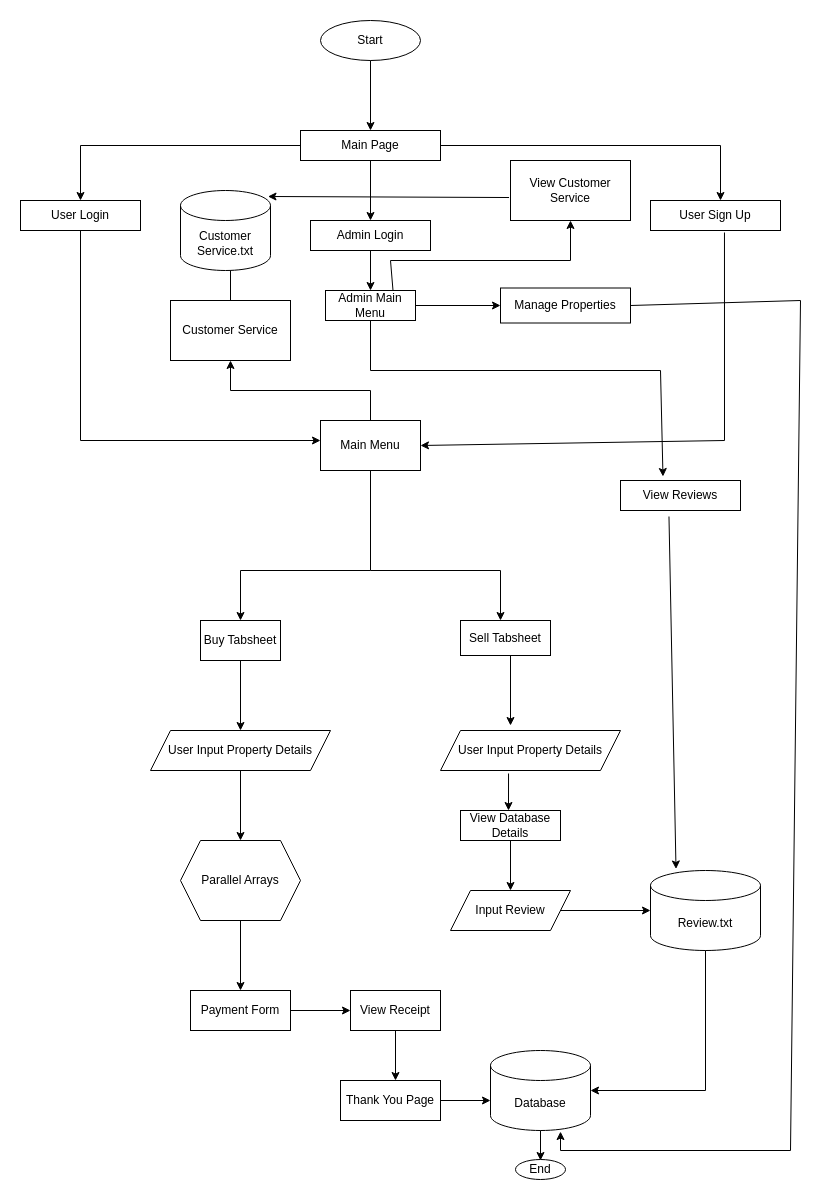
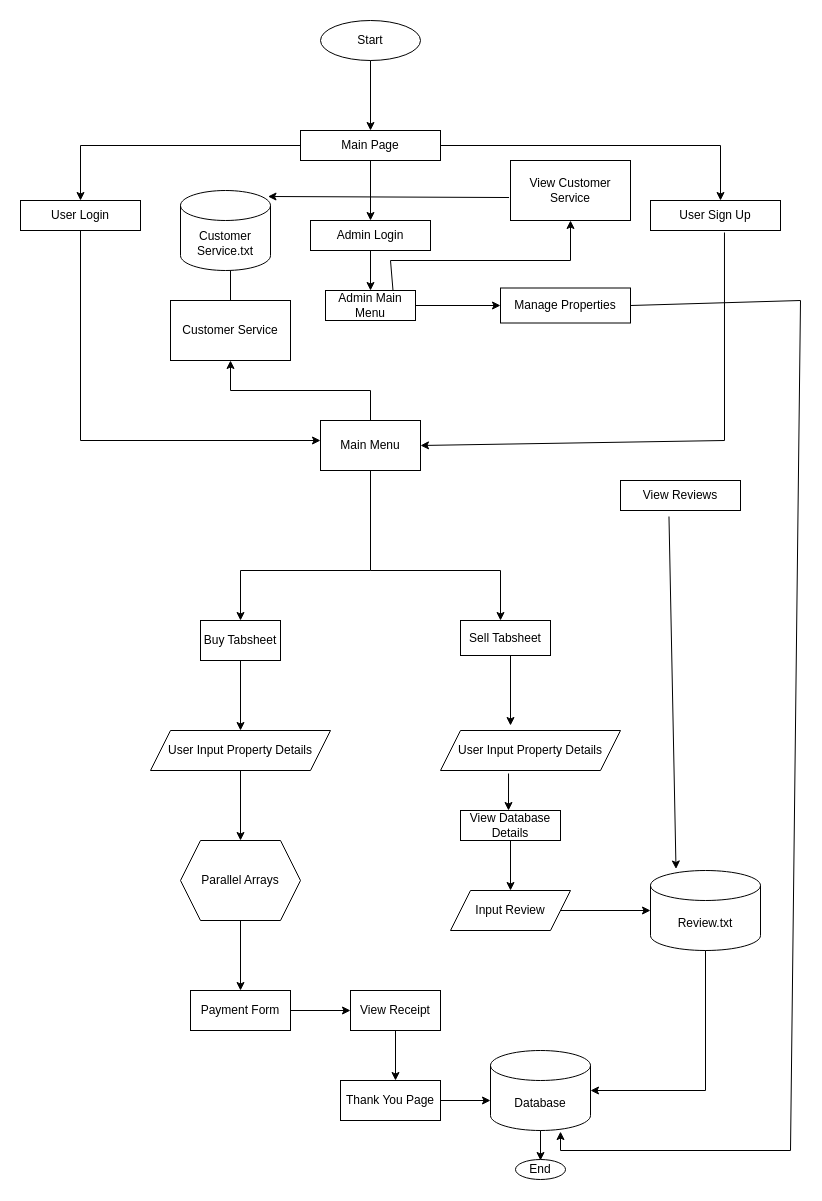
  <mxCell id="0" />
  <mxCell id="1" parent="0" />
  <mxCell id="2" value="Start" style="ellipse;whiteSpace=wrap;html=1;" parent="1" vertex="1"><mxGeometry x="320" y="20" width="100" height="40" as="geometry" /></mxCell>
  <mxCell id="3" value="" style="endArrow=classic;html=1;rounded=0;exitX=0.5;exitY=1;exitDx=0;exitDy=0;" parent="1" source="2" edge="1"><mxGeometry width="50" height="50" relative="1" as="geometry"><mxPoint x="370" y="300" as="sourcePoint" /><mxPoint x="370" y="130" as="targetPoint" /></mxGeometry></mxCell>
  <mxCell id="4" value="Main Page" style="rounded=0;whiteSpace=wrap;html=1;" parent="1" vertex="1"><mxGeometry x="300" y="130" width="140" height="30" as="geometry" /></mxCell>
  <mxCell id="5" value="" style="endArrow=classic;html=1;rounded=0;exitX=0;exitY=0.5;exitDx=0;exitDy=0;" parent="1" source="4" edge="1"><mxGeometry width="50" height="50" relative="1" as="geometry"><mxPoint x="370" y="300" as="sourcePoint" /><mxPoint x="80" y="200" as="targetPoint" /><Array as="points"><mxPoint x="80" y="145" /></Array></mxGeometry></mxCell>
  <mxCell id="6" value="" style="endArrow=classic;html=1;rounded=0;exitX=1;exitY=0.5;exitDx=0;exitDy=0;" parent="1" source="4" edge="1"><mxGeometry width="50" height="50" relative="1" as="geometry"><mxPoint x="370" y="300" as="sourcePoint" /><mxPoint x="720" y="200" as="targetPoint" /><Array as="points"><mxPoint x="720" y="145" /></Array></mxGeometry></mxCell>
  <mxCell id="7" value="User Login" style="rounded=0;whiteSpace=wrap;html=1;" parent="1" vertex="1"><mxGeometry x="20" y="200" width="120" height="30" as="geometry" /></mxCell>
  <mxCell id="8" value="User Sign Up" style="rounded=0;whiteSpace=wrap;html=1;" parent="1" vertex="1"><mxGeometry x="650" y="200" width="130" height="30" as="geometry" /></mxCell>
  <mxCell id="9" value="Admin Login" style="rounded=0;whiteSpace=wrap;html=1;" parent="1" vertex="1"><mxGeometry x="310" y="220" width="120" height="30" as="geometry" /></mxCell>
  <mxCell id="10" value="" style="endArrow=classic;html=1;rounded=0;exitX=0.5;exitY=1;exitDx=0;exitDy=0;entryX=0.5;entryY=0;entryDx=0;entryDy=0;" edge="1" parent="1" source="4" target="9"><mxGeometry width="50" height="50" relative="1" as="geometry"><mxPoint x="370" y="300" as="sourcePoint" /><mxPoint x="420" y="250" as="targetPoint" /></mxGeometry></mxCell>
  <mxCell id="11" value="" style="endArrow=classic;html=1;rounded=0;exitX=0.5;exitY=1;exitDx=0;exitDy=0;" edge="1" parent="1" source="7"><mxGeometry width="50" height="50" relative="1" as="geometry"><mxPoint x="70" y="240" as="sourcePoint" /><mxPoint x="320" y="440" as="targetPoint" /><Array as="points"><mxPoint x="80" y="440" /></Array></mxGeometry></mxCell>
  <mxCell id="12" value="Main Menu" style="rounded=0;whiteSpace=wrap;html=1;" vertex="1" parent="1"><mxGeometry x="320" y="420" width="100" height="50" as="geometry" /></mxCell>
  <mxCell id="13" value="" style="endArrow=classic;html=1;rounded=0;exitX=0.569;exitY=1.067;exitDx=0;exitDy=0;exitPerimeter=0;entryX=1;entryY=0.5;entryDx=0;entryDy=0;" edge="1" parent="1" source="8" target="12"><mxGeometry width="50" height="50" relative="1" as="geometry"><mxPoint x="370" y="440" as="sourcePoint" /><mxPoint x="430" y="440" as="targetPoint" /><Array as="points"><mxPoint x="724" y="440" /></Array></mxGeometry></mxCell>
  <mxCell id="14" value="" style="endArrow=classic;html=1;rounded=0;exitX=0.5;exitY=1;exitDx=0;exitDy=0;" edge="1" parent="1" source="12"><mxGeometry width="50" height="50" relative="1" as="geometry"><mxPoint x="260" y="440" as="sourcePoint" /><mxPoint x="240" y="620" as="targetPoint" /><Array as="points"><mxPoint x="370" y="570" /><mxPoint x="240" y="570" /></Array></mxGeometry></mxCell>
  <mxCell id="15" value="" style="endArrow=classic;html=1;rounded=0;" edge="1" parent="1"><mxGeometry width="50" height="50" relative="1" as="geometry"><mxPoint x="370" y="570" as="sourcePoint" /><mxPoint x="500" y="620" as="targetPoint" /><Array as="points"><mxPoint x="500" y="570" /></Array></mxGeometry></mxCell>
  <mxCell id="16" value="Buy Tabsheet" style="rounded=0;whiteSpace=wrap;html=1;" vertex="1" parent="1"><mxGeometry x="200" y="620" width="80" height="40" as="geometry" /></mxCell>
  <mxCell id="17" value="Sell Tabsheet" style="rounded=0;whiteSpace=wrap;html=1;" vertex="1" parent="1"><mxGeometry x="460" y="620" width="90" height="35" as="geometry" /></mxCell>
  <mxCell id="18" value="" style="endArrow=classic;html=1;rounded=0;exitX=0.5;exitY=1;exitDx=0;exitDy=0;" edge="1" parent="1" source="16"><mxGeometry width="50" height="50" relative="1" as="geometry"><mxPoint x="260" y="730" as="sourcePoint" /><mxPoint x="240" y="730" as="targetPoint" /></mxGeometry></mxCell>
  <mxCell id="19" value="User Input Property Details" style="shape=parallelogram;perimeter=parallelogramPerimeter;whiteSpace=wrap;html=1;fixedSize=1;" vertex="1" parent="1"><mxGeometry x="150" y="730" width="180" height="40" as="geometry" /></mxCell>
  <mxCell id="20" value="User Input Property Details" style="shape=parallelogram;perimeter=parallelogramPerimeter;whiteSpace=wrap;html=1;fixedSize=1;" vertex="1" parent="1"><mxGeometry x="440" y="730" width="180" height="40" as="geometry" /></mxCell>
  <mxCell id="21" value="" style="endArrow=classic;html=1;rounded=0;exitX=0.5;exitY=1;exitDx=0;exitDy=0;" edge="1" parent="1"><mxGeometry width="50" height="50" relative="1" as="geometry"><mxPoint x="510" y="655" as="sourcePoint" /><mxPoint x="510" y="725" as="targetPoint" /></mxGeometry></mxCell>
  <mxCell id="22" value="" style="endArrow=classic;html=1;rounded=0;exitX=0.5;exitY=1;exitDx=0;exitDy=0;" edge="1" parent="1" source="19"><mxGeometry width="50" height="50" relative="1" as="geometry"><mxPoint x="260" y="730" as="sourcePoint" /><mxPoint x="240" y="840" as="targetPoint" /></mxGeometry></mxCell>
  <mxCell id="23" value="Parallel Arrays" style="shape=hexagon;perimeter=hexagonPerimeter2;whiteSpace=wrap;html=1;fixedSize=1;" vertex="1" parent="1"><mxGeometry x="180" y="840" width="120" height="80" as="geometry" /></mxCell>
  <mxCell id="24" value="" style="endArrow=classic;html=1;rounded=0;exitX=0.5;exitY=1;exitDx=0;exitDy=0;" edge="1" parent="1" source="23"><mxGeometry width="50" height="50" relative="1" as="geometry"><mxPoint x="260" y="830" as="sourcePoint" /><mxPoint x="240" y="990" as="targetPoint" /></mxGeometry></mxCell>
  <mxCell id="25" value="Payment Form" style="rounded=0;whiteSpace=wrap;html=1;" vertex="1" parent="1"><mxGeometry x="190" y="990" width="100" height="40" as="geometry" /></mxCell>
  <mxCell id="26" value="" style="endArrow=classic;html=1;rounded=0;exitX=1;exitY=0.5;exitDx=0;exitDy=0;" edge="1" parent="1" source="25"><mxGeometry width="50" height="50" relative="1" as="geometry"><mxPoint x="260" y="1030" as="sourcePoint" /><mxPoint x="350" y="1010" as="targetPoint" /></mxGeometry></mxCell>
  <mxCell id="27" value="View Receipt" style="rounded=0;whiteSpace=wrap;html=1;" vertex="1" parent="1"><mxGeometry x="350" y="990" width="90" height="40" as="geometry" /></mxCell>
  <mxCell id="28" value="" style="endArrow=classic;html=1;rounded=0;exitX=0.5;exitY=1;exitDx=0;exitDy=0;" edge="1" parent="1" source="27"><mxGeometry width="50" height="50" relative="1" as="geometry"><mxPoint x="250" y="1120" as="sourcePoint" /><mxPoint x="395" y="1080" as="targetPoint" /></mxGeometry></mxCell>
  <mxCell id="29" value="Thank You Page" style="rounded=0;whiteSpace=wrap;html=1;" vertex="1" parent="1"><mxGeometry x="340" y="1080" width="100" height="40" as="geometry" /></mxCell>
  <mxCell id="30" value="" style="endArrow=classic;html=1;rounded=0;" edge="1" parent="1"><mxGeometry width="50" height="50" relative="1" as="geometry"><mxPoint x="440" y="1100" as="sourcePoint" /><mxPoint x="490" y="1100" as="targetPoint" /></mxGeometry></mxCell>
  <mxCell id="31" value="Database" style="shape=cylinder3;whiteSpace=wrap;html=1;boundedLbl=1;backgroundOutline=1;size=15;" vertex="1" parent="1"><mxGeometry x="490" y="1050" width="100" height="80" as="geometry" /></mxCell>
  <mxCell id="32" value="" style="endArrow=classic;html=1;rounded=0;exitX=0.378;exitY=1.075;exitDx=0;exitDy=0;exitPerimeter=0;" edge="1" parent="1" source="20"><mxGeometry width="50" height="50" relative="1" as="geometry"><mxPoint x="510" y="850" as="sourcePoint" /><mxPoint x="508" y="810" as="targetPoint" /></mxGeometry></mxCell>
  <mxCell id="33" value="View Database Details" style="rounded=0;whiteSpace=wrap;html=1;" vertex="1" parent="1"><mxGeometry x="460" y="810" width="100" height="30" as="geometry" /></mxCell>
  <mxCell id="34" value="" style="endArrow=classic;html=1;rounded=0;exitX=0.5;exitY=1;exitDx=0;exitDy=0;" edge="1" parent="1" source="33"><mxGeometry width="50" height="50" relative="1" as="geometry"><mxPoint x="540" y="900" as="sourcePoint" /><mxPoint x="510" y="890" as="targetPoint" /></mxGeometry></mxCell>
  <mxCell id="35" value="Input Review" style="shape=parallelogram;perimeter=parallelogramPerimeter;whiteSpace=wrap;html=1;fixedSize=1;" vertex="1" parent="1"><mxGeometry x="450" y="890" width="120" height="40" as="geometry" /></mxCell>
  <mxCell id="36" value="" style="endArrow=classic;html=1;rounded=0;exitX=1;exitY=0.5;exitDx=0;exitDy=0;" edge="1" parent="1" source="35"><mxGeometry width="50" height="50" relative="1" as="geometry"><mxPoint x="600" y="970" as="sourcePoint" /><mxPoint x="650" y="910" as="targetPoint" /></mxGeometry></mxCell>
  <mxCell id="37" value="Review.txt" style="shape=cylinder3;whiteSpace=wrap;html=1;boundedLbl=1;backgroundOutline=1;size=15;" vertex="1" parent="1"><mxGeometry x="650" y="870" width="110" height="80" as="geometry" /></mxCell>
  <mxCell id="38" value="" style="endArrow=classic;html=1;rounded=0;exitX=0.5;exitY=1;exitDx=0;exitDy=0;exitPerimeter=0;" edge="1" parent="1" source="37" target="31"><mxGeometry width="50" height="50" relative="1" as="geometry"><mxPoint x="710" y="1050" as="sourcePoint" /><mxPoint x="705" y="1100" as="targetPoint" /><Array as="points"><mxPoint x="705" y="1090" /></Array></mxGeometry></mxCell>
  <mxCell id="39" value="" style="endArrow=classic;html=1;rounded=0;exitX=0.5;exitY=1;exitDx=0;exitDy=0;" edge="1" parent="1" source="9"><mxGeometry width="50" height="50" relative="1" as="geometry"><mxPoint x="380" y="340" as="sourcePoint" /><mxPoint x="370" y="290" as="targetPoint" /></mxGeometry></mxCell>
  <mxCell id="40" value="Admin Main Menu" style="rounded=0;whiteSpace=wrap;html=1;" vertex="1" parent="1"><mxGeometry x="325" y="290" width="90" height="30" as="geometry" /></mxCell>
  <mxCell id="41" value="" style="endArrow=classic;html=1;rounded=0;exitX=1;exitY=0.5;exitDx=0;exitDy=0;" edge="1" parent="1" source="40"><mxGeometry width="50" height="50" relative="1" as="geometry"><mxPoint x="510" y="380" as="sourcePoint" /><mxPoint x="500" y="305" as="targetPoint" /></mxGeometry></mxCell>
  <mxCell id="42" value="Manage Properties" style="rounded=0;whiteSpace=wrap;html=1;" vertex="1" parent="1"><mxGeometry x="500" y="287.5" width="130" height="35" as="geometry" /></mxCell>
  <mxCell id="43" value="View Reviews" style="rounded=0;whiteSpace=wrap;html=1;" vertex="1" parent="1"><mxGeometry x="620" y="480" width="120" height="30" as="geometry" /></mxCell>
- <mxCell id="44" value="" style="endArrow=classic;html=1;rounded=0;exitX=0.5;exitY=1;exitDx=0;exitDy=0;entryX=0.354;entryY=-0.133;entryDx=0;entryDy=0;entryPerimeter=0;" edge="1" parent="1" source="40" target="43"><mxGeometry width="50" height="50" relative="1" as="geometry"><mxPoint x="400" y="390" as="sourcePoint" /><mxPoint x="670" y="370" as="targetPoint" /><Array as="points"><mxPoint x="370" y="370" /><mxPoint x="660" y="370" /></Array></mxGeometry></mxCell>
  <mxCell id="45" value="" style="endArrow=classic;html=1;rounded=0;exitX=0.404;exitY=1.2;exitDx=0;exitDy=0;exitPerimeter=0;entryX=0.232;entryY=-0.019;entryDx=0;entryDy=0;entryPerimeter=0;" edge="1" parent="1" source="43" target="37"><mxGeometry width="50" height="50" relative="1" as="geometry"><mxPoint x="670" y="760" as="sourcePoint" /><mxPoint x="720" y="710" as="targetPoint" /></mxGeometry></mxCell>
  <mxCell id="46" value="" style="endArrow=classic;html=1;rounded=0;exitX=1;exitY=0.5;exitDx=0;exitDy=0;entryX=0.7;entryY=1.013;entryDx=0;entryDy=0;entryPerimeter=0;" edge="1" parent="1" source="42" target="31"><mxGeometry width="50" height="50" relative="1" as="geometry"><mxPoint x="660" y="320" as="sourcePoint" /><mxPoint x="560" y="1140" as="targetPoint" /><Array as="points"><mxPoint x="800" y="300" /><mxPoint x="790" y="1150" /><mxPoint x="560" y="1150" /></Array></mxGeometry></mxCell>
  <mxCell id="47" value="" style="endArrow=classic;html=1;rounded=0;exitX=0.5;exitY=0;exitDx=0;exitDy=0;entryX=0.5;entryY=1;entryDx=0;entryDy=0;" edge="1" parent="1" source="12" target="48"><mxGeometry width="50" height="50" relative="1" as="geometry"><mxPoint x="280" y="400" as="sourcePoint" /><mxPoint x="230" y="370" as="targetPoint" /><Array as="points"><mxPoint x="370" y="390" /><mxPoint x="230" y="390" /></Array></mxGeometry></mxCell>
  <mxCell id="48" value="Customer Service" style="rounded=0;whiteSpace=wrap;html=1;" vertex="1" parent="1"><mxGeometry x="170" y="300" width="120" height="60" as="geometry" /></mxCell>
  <mxCell id="49" value="" style="endArrow=classic;html=1;rounded=0;exitX=0.5;exitY=0;exitDx=0;exitDy=0;" edge="1" parent="1" source="48"><mxGeometry width="50" height="50" relative="1" as="geometry"><mxPoint x="190" y="280" as="sourcePoint" /><mxPoint x="230" y="260" as="targetPoint" /></mxGeometry></mxCell>
  <mxCell id="50" value="Customer Service.txt" style="shape=cylinder3;whiteSpace=wrap;html=1;boundedLbl=1;backgroundOutline=1;size=15;" vertex="1" parent="1"><mxGeometry x="180" y="190" width="90" height="80" as="geometry" /></mxCell>
  <mxCell id="51" value="" style="endArrow=classic;html=1;rounded=0;exitX=0.75;exitY=0;exitDx=0;exitDy=0;" edge="1" parent="1" source="40"><mxGeometry width="50" height="50" relative="1" as="geometry"><mxPoint x="490" y="230" as="sourcePoint" /><mxPoint x="570" y="220" as="targetPoint" /><Array as="points"><mxPoint x="390" y="260" /><mxPoint x="570" y="260" /></Array></mxGeometry></mxCell>
  <mxCell id="52" value="View Customer Service" style="rounded=0;whiteSpace=wrap;html=1;" vertex="1" parent="1"><mxGeometry x="510" y="160" width="120" height="60" as="geometry" /></mxCell>
  <mxCell id="53" value="" style="endArrow=classic;html=1;rounded=0;exitX=-0.012;exitY=0.617;exitDx=0;exitDy=0;entryX=0.972;entryY=0.075;entryDx=0;entryDy=0;entryPerimeter=0;exitPerimeter=0;" edge="1" parent="1" source="52" target="50"><mxGeometry width="50" height="50" relative="1" as="geometry"><mxPoint x="450" y="200" as="sourcePoint" /><mxPoint x="500" y="150" as="targetPoint" /></mxGeometry></mxCell>
  <mxCell id="54" value="" style="endArrow=classic;html=1;rounded=0;exitX=0.5;exitY=1;exitDx=0;exitDy=0;exitPerimeter=0;" edge="1" parent="1" source="31"><mxGeometry width="50" height="50" relative="1" as="geometry"><mxPoint x="240" y="1140" as="sourcePoint" /><mxPoint x="540" y="1160" as="targetPoint" /></mxGeometry></mxCell>
  <mxCell id="55" value="End" style="ellipse;whiteSpace=wrap;html=1;" vertex="1" parent="1"><mxGeometry x="515" y="1159" width="50" height="20" as="geometry" /></mxCell>
